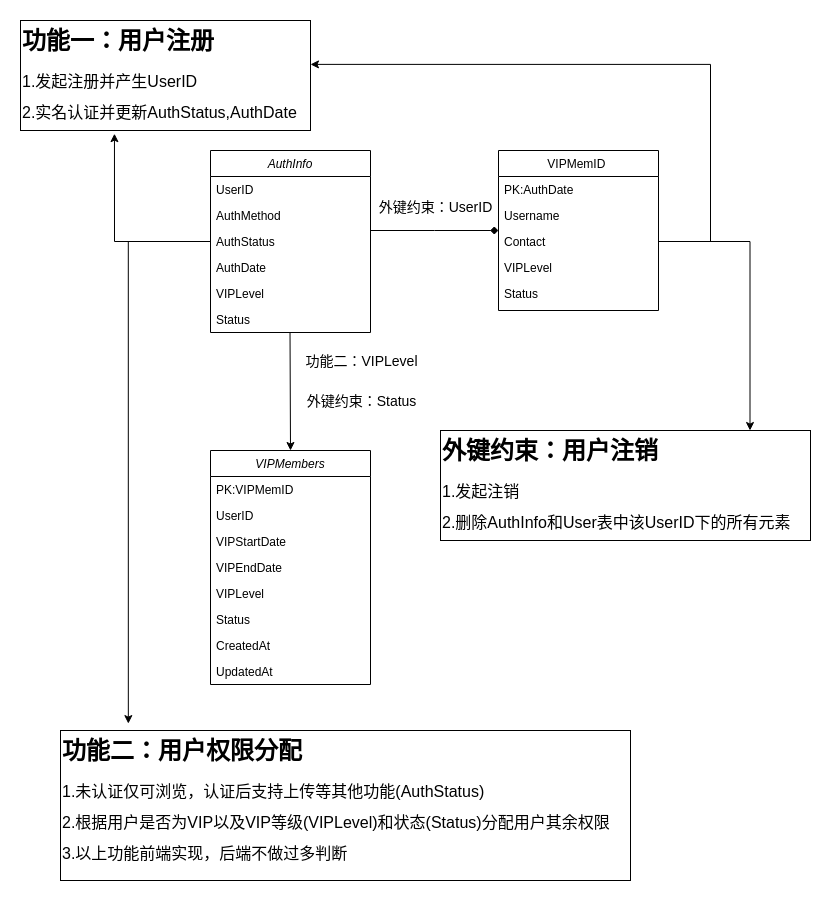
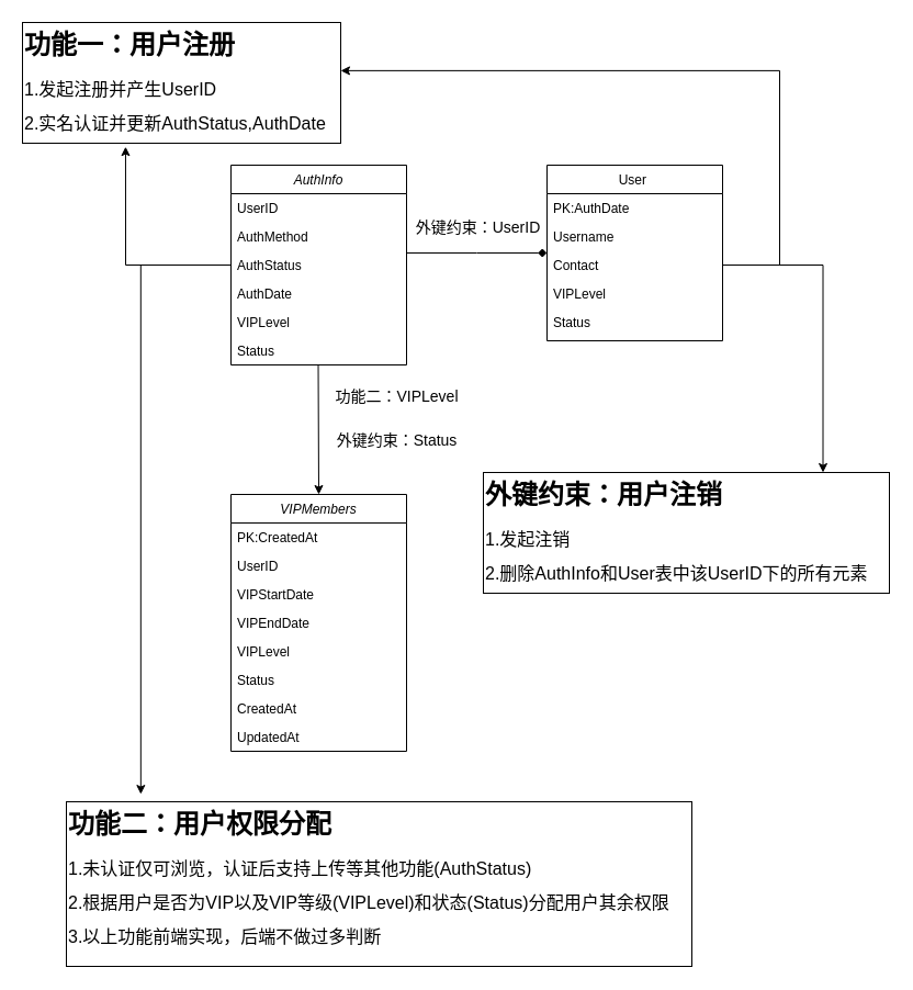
  <mxCell id="0" />
  <mxCell id="1" parent="0" />
  <mxCell id="2" value="AuthInfo" style="swimlane;fontStyle=2;align=center;verticalAlign=top;childLayout=stackLayout;horizontal=1;startSize=26;horizontalStack=0;resizeParent=1;resizeLast=0;collapsible=1;marginBottom=0;rounded=0;shadow=0;strokeWidth=1;" parent="1" vertex="1"><mxGeometry x="210" y="150" width="160" height="182" as="geometry"><mxRectangle x="220" y="120" width="160" height="26" as="alternateBounds" /></mxGeometry></mxCell>
  <mxCell id="3" value="UserID" style="text;align=left;verticalAlign=top;spacingLeft=4;spacingRight=4;overflow=hidden;rotatable=0;points=[[0,0.5],[1,0.5]];portConstraint=eastwest;" parent="2" vertex="1"><mxGeometry y="26" width="160" height="26" as="geometry" /></mxCell>
  <mxCell id="4" value="AuthMethod" style="text;align=left;verticalAlign=top;spacingLeft=4;spacingRight=4;overflow=hidden;rotatable=0;points=[[0,0.5],[1,0.5]];portConstraint=eastwest;rounded=0;shadow=0;html=0;" parent="2" vertex="1"><mxGeometry y="52" width="160" height="26" as="geometry" /></mxCell>
  <mxCell id="5" value="AuthStatus" style="text;align=left;verticalAlign=top;spacingLeft=4;spacingRight=4;overflow=hidden;rotatable=0;points=[[0,0.5],[1,0.5]];portConstraint=eastwest;rounded=0;shadow=0;html=0;" parent="2" vertex="1"><mxGeometry y="78" width="160" height="26" as="geometry" /></mxCell>
  <mxCell id="6" value="AuthDate" style="text;align=left;verticalAlign=top;spacingLeft=4;spacingRight=4;overflow=hidden;rotatable=0;points=[[0,0.5],[1,0.5]];portConstraint=eastwest;" parent="2" vertex="1"><mxGeometry y="104" width="160" height="26" as="geometry" /></mxCell>
  <mxCell id="7" value="VIPLevel" style="text;align=left;verticalAlign=top;spacingLeft=4;spacingRight=4;overflow=hidden;rotatable=0;points=[[0,0.5],[1,0.5]];portConstraint=eastwest;" parent="2" vertex="1"><mxGeometry y="130" width="160" height="26" as="geometry" /></mxCell>
  <mxCell id="8" value="Status" style="text;align=left;verticalAlign=top;spacingLeft=4;spacingRight=4;overflow=hidden;rotatable=0;points=[[0,0.5],[1,0.5]];portConstraint=eastwest;" parent="2" vertex="1"><mxGeometry y="156" width="160" height="26" as="geometry" /></mxCell>
- <mxCell id="9" value="VIPMemID " style="swimlane;fontStyle=0;align=center;verticalAlign=top;childLayout=stackLayout;horizontal=1;startSize=26;horizontalStack=0;resizeParent=1;resizeLast=0;collapsible=1;marginBottom=0;rounded=0;shadow=0;strokeWidth=1;" parent="1" vertex="1"><mxGeometry x="498" y="150" width="160" height="160" as="geometry"><mxRectangle x="550" y="140" width="160" height="26" as="alternateBounds" /></mxGeometry></mxCell>
+ <mxCell id="9" value="User " style="swimlane;fontStyle=0;align=center;verticalAlign=top;childLayout=stackLayout;horizontal=1;startSize=26;horizontalStack=0;resizeParent=1;resizeLast=0;collapsible=1;marginBottom=0;rounded=0;shadow=0;strokeWidth=1;" parent="1" vertex="1"><mxGeometry x="498" y="150" width="160" height="160" as="geometry"><mxRectangle x="550" y="140" width="160" height="26" as="alternateBounds" /></mxGeometry></mxCell>
  <mxCell id="10" value="PK:AuthDate" style="text;align=left;verticalAlign=top;spacingLeft=4;spacingRight=4;overflow=hidden;rotatable=0;points=[[0,0.5],[1,0.5]];portConstraint=eastwest;" parent="9" vertex="1"><mxGeometry y="26" width="160" height="26" as="geometry" /></mxCell>
  <mxCell id="11" value="Username" style="text;align=left;verticalAlign=top;spacingLeft=4;spacingRight=4;overflow=hidden;rotatable=0;points=[[0,0.5],[1,0.5]];portConstraint=eastwest;rounded=0;shadow=0;html=0;" parent="9" vertex="1"><mxGeometry y="52" width="160" height="26" as="geometry" /></mxCell>
  <mxCell id="12" value="Contact" style="text;align=left;verticalAlign=top;spacingLeft=4;spacingRight=4;overflow=hidden;rotatable=0;points=[[0,0.5],[1,0.5]];portConstraint=eastwest;rounded=0;shadow=0;html=0;" parent="9" vertex="1"><mxGeometry y="78" width="160" height="26" as="geometry" /></mxCell>
  <mxCell id="13" value="VIPLevel" style="text;align=left;verticalAlign=top;spacingLeft=4;spacingRight=4;overflow=hidden;rotatable=0;points=[[0,0.5],[1,0.5]];portConstraint=eastwest;rounded=0;shadow=0;html=0;" parent="9" vertex="1"><mxGeometry y="104" width="160" height="26" as="geometry" /></mxCell>
  <mxCell id="14" value="Status" style="text;align=left;verticalAlign=top;spacingLeft=4;spacingRight=4;overflow=hidden;rotatable=0;points=[[0,0.5],[1,0.5]];portConstraint=eastwest;rounded=0;shadow=0;html=0;" parent="9" vertex="1"><mxGeometry y="130" width="160" height="26" as="geometry" /></mxCell>
  <mxCell id="15" value="" style="endArrow=diamond;shadow=0;strokeWidth=1;rounded=0;curved=0;endFill=1;edgeStyle=elbowEdgeStyle;elbow=vertical;" parent="1" source="2" target="9" edge="1"><mxGeometry x="0.5" y="41" relative="1" as="geometry"><mxPoint x="370" y="222" as="sourcePoint" /><mxPoint x="530" y="222" as="targetPoint" /><mxPoint x="-40" y="32" as="offset" /></mxGeometry></mxCell>
  <mxCell id="16" value="&lt;font style=&quot;font-size: 14px;&quot;&gt;外键约束：UserID&lt;/font&gt;" style="text;html=1;resizable=0;points=[];;align=center;verticalAlign=middle;labelBackgroundColor=none;rounded=0;shadow=0;strokeWidth=1;fontSize=12;strokeColor=#66FFFF;" parent="15" vertex="1" connectable="0"><mxGeometry x="0.5" y="49" relative="1" as="geometry"><mxPoint x="-32" y="25" as="offset" /></mxGeometry></mxCell>
  <mxCell id="17" value="VIPMembers" style="swimlane;fontStyle=2;align=center;verticalAlign=top;childLayout=stackLayout;horizontal=1;startSize=26;horizontalStack=0;resizeParent=1;resizeLast=0;collapsible=1;marginBottom=0;rounded=0;shadow=0;strokeWidth=1;" parent="1" vertex="1"><mxGeometry x="210" y="450" width="160" height="234" as="geometry"><mxRectangle x="220" y="120" width="160" height="26" as="alternateBounds" /></mxGeometry></mxCell>
- <mxCell id="18" value="PK:VIPMemID" style="text;align=left;verticalAlign=top;spacingLeft=4;spacingRight=4;overflow=hidden;rotatable=0;points=[[0,0.5],[1,0.5]];portConstraint=eastwest;" parent="17" vertex="1"><mxGeometry y="26" width="160" height="26" as="geometry" /></mxCell>
+ <mxCell id="18" value="PK:CreatedAt" style="text;align=left;verticalAlign=top;spacingLeft=4;spacingRight=4;overflow=hidden;rotatable=0;points=[[0,0.5],[1,0.5]];portConstraint=eastwest;" parent="17" vertex="1"><mxGeometry y="26" width="160" height="26" as="geometry" /></mxCell>
  <mxCell id="19" value="UserID" style="text;align=left;verticalAlign=top;spacingLeft=4;spacingRight=4;overflow=hidden;rotatable=0;points=[[0,0.5],[1,0.5]];portConstraint=eastwest;rounded=0;shadow=0;html=0;" parent="17" vertex="1"><mxGeometry y="52" width="160" height="26" as="geometry" /></mxCell>
  <mxCell id="20" value="VIPStartDate" style="text;align=left;verticalAlign=top;spacingLeft=4;spacingRight=4;overflow=hidden;rotatable=0;points=[[0,0.5],[1,0.5]];portConstraint=eastwest;rounded=0;shadow=0;html=0;" parent="17" vertex="1"><mxGeometry y="78" width="160" height="26" as="geometry" /></mxCell>
  <mxCell id="21" value="VIPEndDate" style="text;align=left;verticalAlign=top;spacingLeft=4;spacingRight=4;overflow=hidden;rotatable=0;points=[[0,0.5],[1,0.5]];portConstraint=eastwest;" parent="17" vertex="1"><mxGeometry y="104" width="160" height="26" as="geometry" /></mxCell>
  <mxCell id="22" value="VIPLevel" style="text;align=left;verticalAlign=top;spacingLeft=4;spacingRight=4;overflow=hidden;rotatable=0;points=[[0,0.5],[1,0.5]];portConstraint=eastwest;" parent="17" vertex="1"><mxGeometry y="130" width="160" height="26" as="geometry" /></mxCell>
  <mxCell id="23" value="Status" style="text;align=left;verticalAlign=top;spacingLeft=4;spacingRight=4;overflow=hidden;rotatable=0;points=[[0,0.5],[1,0.5]];portConstraint=eastwest;" parent="17" vertex="1"><mxGeometry y="156" width="160" height="26" as="geometry" /></mxCell>
  <mxCell id="24" value="CreatedAt" style="text;align=left;verticalAlign=top;spacingLeft=4;spacingRight=4;overflow=hidden;rotatable=0;points=[[0,0.5],[1,0.5]];portConstraint=eastwest;" parent="17" vertex="1"><mxGeometry y="182" width="160" height="26" as="geometry" /></mxCell>
  <mxCell id="25" value="UpdatedAt" style="text;align=left;verticalAlign=top;spacingLeft=4;spacingRight=4;overflow=hidden;rotatable=0;points=[[0,0.5],[1,0.5]];portConstraint=eastwest;" parent="17" vertex="1"><mxGeometry y="208" width="160" height="26" as="geometry" /></mxCell>
  <mxCell id="26" value="" style="endArrow=classic;html=1;rounded=0;exitX=0.497;exitY=1;exitDx=0;exitDy=0;exitPerimeter=0;entryX=0.5;entryY=0;entryDx=0;entryDy=0;" parent="1" source="8" target="17" edge="1"><mxGeometry width="50" height="50" relative="1" as="geometry"><mxPoint x="660" y="500" as="sourcePoint" /><mxPoint x="710" y="450" as="targetPoint" /></mxGeometry></mxCell>
  <mxCell id="27" value="&lt;font style=&quot;font-size: 14px;&quot;&gt;功能二：VIPLevel&lt;/font&gt;" style="text;html=1;resizable=0;points=[];;align=center;verticalAlign=middle;labelBackgroundColor=none;rounded=0;shadow=0;strokeWidth=1;fontSize=12;strokeColor=#66FFFF;" parent="1" vertex="1" connectable="0"><mxGeometry x="360" y="360" as="geometry" /></mxCell>
  <mxCell id="28" value="&lt;font style=&quot;font-size: 14px;&quot;&gt;外键约束：Status&lt;/font&gt;" style="text;html=1;resizable=0;points=[];;align=center;verticalAlign=middle;labelBackgroundColor=none;rounded=0;shadow=0;strokeWidth=1;fontSize=12;strokeColor=#66FFFF;" parent="1" vertex="1" connectable="0"><mxGeometry x="360" y="400" as="geometry" /></mxCell>
  <mxCell id="29" value="&lt;h1 style=&quot;margin-top: 0px;&quot;&gt;功能一：用户注册&lt;/h1&gt;&lt;p&gt;&lt;font size=&quot;3&quot;&gt;1.发起注册并产生UserID&lt;/font&gt;&lt;/p&gt;&lt;p&gt;&lt;font size=&quot;3&quot;&gt;2.实名认证并更新AuthStatus,AuthDate&lt;/font&gt;&lt;/p&gt;" style="text;html=1;whiteSpace=wrap;overflow=hidden;rounded=0;strokeColor=#000000;" parent="1" vertex="1"><mxGeometry x="20" y="20" width="290" height="110" as="geometry" /></mxCell>
  <mxCell id="30" value="&lt;h1 style=&quot;margin-top: 0px;&quot;&gt;功能二：用户权限分配&lt;/h1&gt;&lt;p&gt;&lt;font size=&quot;3&quot;&gt;1.未认证仅可浏览，认证后支持上传等其他功能(AuthStatus)&lt;/font&gt;&lt;/p&gt;&lt;p&gt;&lt;font size=&quot;3&quot;&gt;2.根据用户是否为VIP以及VIP等级(VIPLevel)和状态(Status)分配用户其余权限&lt;/font&gt;&lt;/p&gt;&lt;p&gt;&lt;font size=&quot;3&quot;&gt;3.以上功能前端实现，后端不做过多判断&lt;/font&gt;&lt;/p&gt;" style="text;html=1;whiteSpace=wrap;overflow=hidden;rounded=0;strokeColor=#000000;" parent="1" vertex="1"><mxGeometry x="60" y="730" width="570" height="150" as="geometry" /></mxCell>
  <mxCell id="31" style="edgeStyle=orthogonalEdgeStyle;rounded=0;orthogonalLoop=1;jettySize=auto;html=1;exitX=0;exitY=0.5;exitDx=0;exitDy=0;entryX=0.324;entryY=1.029;entryDx=0;entryDy=0;entryPerimeter=0;" parent="1" source="5" target="29" edge="1"><mxGeometry relative="1" as="geometry" /></mxCell>
  <mxCell id="32" style="edgeStyle=orthogonalEdgeStyle;rounded=0;orthogonalLoop=1;jettySize=auto;html=1;exitX=0;exitY=0.5;exitDx=0;exitDy=0;entryX=0.119;entryY=-0.046;entryDx=0;entryDy=0;entryPerimeter=0;" parent="1" source="5" target="30" edge="1"><mxGeometry relative="1" as="geometry"><Array as="points"><mxPoint x="128" y="241" /></Array></mxGeometry></mxCell>
  <mxCell id="33" value="&lt;h1 style=&quot;margin-top: 0px;&quot;&gt;外键约束：用户注销&lt;/h1&gt;&lt;p&gt;&lt;font size=&quot;3&quot;&gt;1.发起注销&lt;/font&gt;&lt;/p&gt;&lt;p&gt;&lt;font size=&quot;3&quot;&gt;2.删除AuthInfo和User表中该UserID下的所有元素&lt;/font&gt;&lt;/p&gt;" style="text;html=1;whiteSpace=wrap;overflow=hidden;rounded=0;strokeColor=#000000;" parent="1" vertex="1"><mxGeometry x="440" y="430" width="370" height="110" as="geometry" /></mxCell>
  <mxCell id="34" style="edgeStyle=orthogonalEdgeStyle;rounded=0;orthogonalLoop=1;jettySize=auto;html=1;exitX=1;exitY=0.5;exitDx=0;exitDy=0;entryX=1;entryY=0.399;entryDx=0;entryDy=0;entryPerimeter=0;" parent="1" source="12" target="29" edge="1"><mxGeometry relative="1" as="geometry"><Array as="points"><mxPoint x="710" y="241" /><mxPoint x="710" y="64" /></Array></mxGeometry></mxCell>
  <mxCell id="35" style="edgeStyle=orthogonalEdgeStyle;rounded=0;orthogonalLoop=1;jettySize=auto;html=1;exitX=1;exitY=0.5;exitDx=0;exitDy=0;entryX=0.75;entryY=0;entryDx=0;entryDy=0;" parent="1" edge="1"><mxGeometry relative="1" as="geometry"><mxPoint x="690" y="241" as="sourcePoint" /><mxPoint x="749.5" y="430" as="targetPoint" /><Array as="points"><mxPoint x="749" y="241" /></Array></mxGeometry></mxCell>
